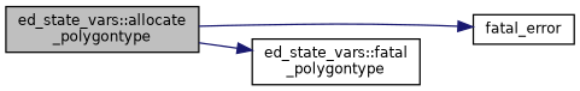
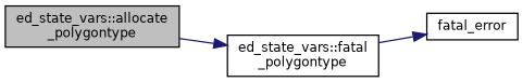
  digraph {
    rankdir=LR
    node [color=black fillcolor=white fontname=Helvetica fontsize=10 shape=record style=filled]
    edge [color=midnightblue fontname=Helvetica fontsize=10 labelfontname=Helvetica labelfontsize=10 style=solid]
    n1 [fillcolor=grey75 fontcolor=black height=0.2 label="ed_state_vars::allocate\l_polygontype" width=0.4]
    n2 [height=0.2 label=fatal_error width=0.4]
    n3 [height=0.2 label="ed_state_vars::fatal\l_polygontype" width=0.4]
-   n1 -> n2
+   n3 -> n2
    n1 -> n3
  }
